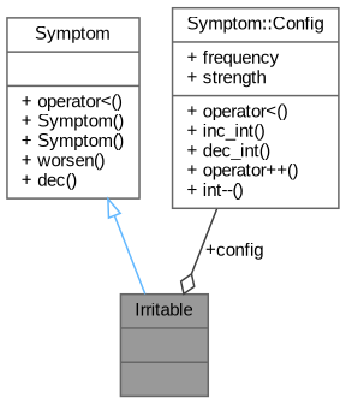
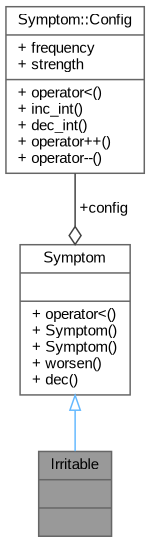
  digraph {
    fontname="Liberation Sans"
    node [color=gray40 fillcolor=white fontname="Liberation Sans" fontsize=10 shape=record style=filled]
    edge [fontname="Liberation Sans" fontsize=10 labelfontname=Helvetica labelfontsize=10 style=solid]
    n1 [fillcolor=grey60 fontcolor=black height=0.2 label="{Irritable\n||}" width=0.4]
    n2 [height=0.2 label="{Symptom\n||+ operator\<()\l+ Symptom()\l+ Symptom()\l+ worsen()\l+ dec()\l}" width=0.4]
-   n3 [height=0.2 label="{Symptom::Config\n|+ frequency\l+ strength\l|+ operator\<()\l+ inc_int()\l+ dec_int()\l+ operator++()\l+ int--()\l}" width=0.4]
+   n3 [height=0.2 label="{Symptom::Config\n|+ frequency\l+ strength\l|+ operator\<()\l+ inc_int()\l+ dec_int()\l+ operator++()\l+ operator--()\l}" width=0.4]
    n2 -> n1 [arrowtail=onormal color=steelblue1 dir=back]
-   n3 -> n1 [arrowhead=odiamond color=grey25 label=" +config"]
+   n3 -> n2 [arrowhead=odiamond color=grey25 label=" +config"]
  }
